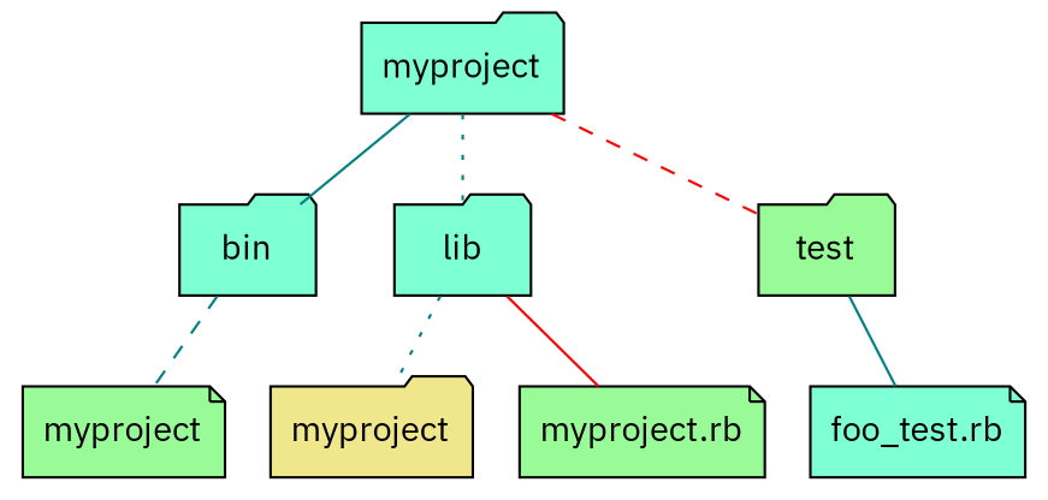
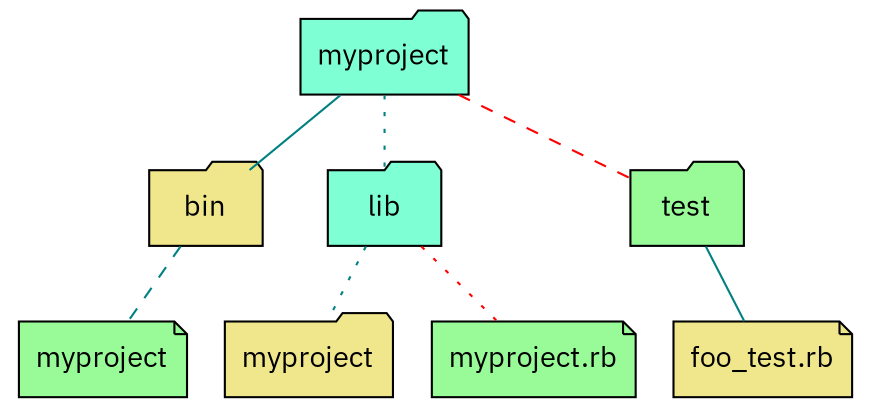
  digraph {
    fontname="IBM Plex Sans"
    rankdir=TB
    node [fillcolor=palegreen fontname="IBM Plex Sans" shape=folder style=filled]
    edge [arrowhead=none arrowtail=none color=teal fontname="IBM Plex Sans" style=dotted]
    n1 [label=myproject shape=note]
    n2 [fillcolor=khaki label=myproject]
    n3 [label="myproject.rb" shape=note]
-   n4 [fillcolor=aquamarine label="foo_test.rb" shape=note]
+   n4 [fillcolor=khaki label="foo_test.rb" shape=note]
    myproject [fillcolor=aquamarine]
-   bin [fillcolor=aquamarine]
+   bin [fillcolor=khaki]
    lib [fillcolor=aquamarine]
    test
    myproject -> bin [style=solid]
    myproject -> lib
    myproject -> test [color=red style=dashed]
    bin -> n1 [style=dashed]
    lib -> n2
-   lib -> n3 [color=red style=solid]
+   lib -> n3 [color=red]
    test -> n4 [style=solid]
  }
